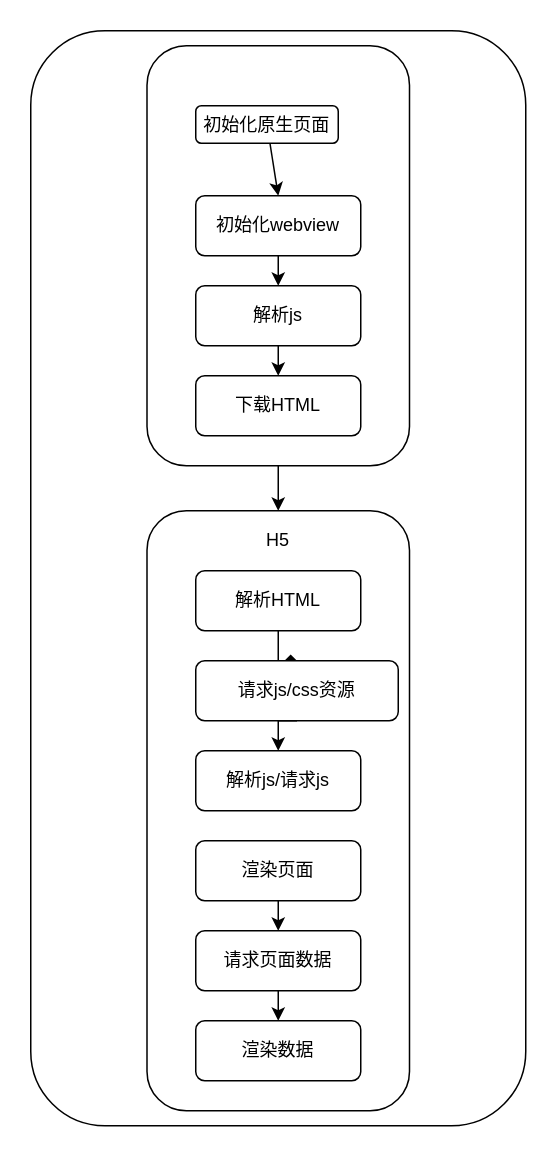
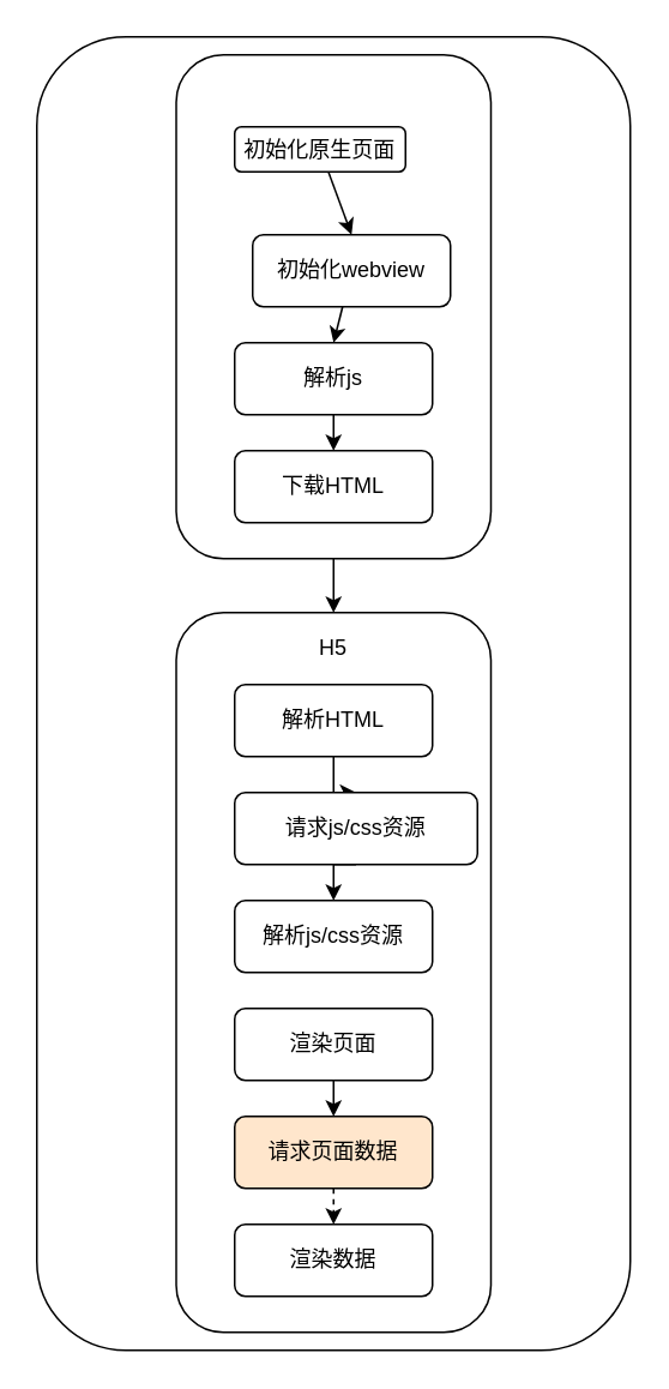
  <mxCell id="0" />
  <mxCell id="1" parent="0" />
  <mxCell id="2" value="" style="rounded=1;whiteSpace=wrap;html=1;" parent="1" vertex="1"><mxGeometry x="20" y="20" width="330" height="730" as="geometry" /></mxCell>
  <mxCell id="3" value="" style="rounded=1;whiteSpace=wrap;html=1;" parent="1" vertex="1"><mxGeometry x="97.5" y="30" width="175" height="280" as="geometry" /></mxCell>
  <mxCell id="4" style="edgeStyle=none;rounded=0;orthogonalLoop=1;jettySize=auto;html=1;entryX=0.5;entryY=0;entryDx=0;entryDy=0;" parent="1" source="5" target="7" edge="1"><mxGeometry relative="1" as="geometry" /></mxCell>
  <mxCell id="5" value="&lt;div class=&quot;lake-content&quot;&gt;&lt;span class=&quot;ne-text&quot;&gt;初始化原生页面&lt;/span&gt;&lt;/div&gt;" style="rounded=1;whiteSpace=wrap;html=1;" parent="1" vertex="1"><mxGeometry x="130" y="70" width="95" height="25" as="geometry" /></mxCell>
  <mxCell id="6" style="edgeStyle=none;rounded=0;orthogonalLoop=1;jettySize=auto;html=1;entryX=0.5;entryY=0;entryDx=0;entryDy=0;" parent="1" source="7" target="9" edge="1"><mxGeometry relative="1" as="geometry" /></mxCell>
- <mxCell id="7" value="&lt;div class=&quot;lake-content&quot;&gt;&lt;div class=&quot;lake-content&quot;&gt;&lt;span class=&quot;ne-text&quot;&gt;初始化webview&lt;/span&gt;&lt;/div&gt;&lt;/div&gt;" style="rounded=1;whiteSpace=wrap;html=1;" parent="1" vertex="1"><mxGeometry x="130" y="130" width="110" height="40" as="geometry" /></mxCell>
+ <mxCell id="7" value="&lt;div class=&quot;lake-content&quot;&gt;&lt;div class=&quot;lake-content&quot;&gt;&lt;span class=&quot;ne-text&quot;&gt;初始化webview&lt;/span&gt;&lt;/div&gt;&lt;/div&gt;" style="rounded=1;whiteSpace=wrap;html=1;" parent="1" vertex="1"><mxGeometry x="140" y="130" width="110" height="40" as="geometry" /></mxCell>
  <mxCell id="8" style="edgeStyle=none;rounded=0;orthogonalLoop=1;jettySize=auto;html=1;" parent="1" source="9" target="10" edge="1"><mxGeometry relative="1" as="geometry" /></mxCell>
  <mxCell id="9" value="&lt;div class=&quot;lake-content&quot;&gt;&lt;div class=&quot;lake-content&quot;&gt;&lt;div class=&quot;lake-content&quot;&gt;&lt;span class=&quot;ne-text&quot;&gt;解析js&lt;/span&gt;&lt;/div&gt;&lt;/div&gt;&lt;/div&gt;" style="rounded=1;whiteSpace=wrap;html=1;" parent="1" vertex="1"><mxGeometry x="130" y="190" width="110" height="40" as="geometry" /></mxCell>
  <mxCell id="10" value="&lt;div class=&quot;lake-content&quot;&gt;&lt;div class=&quot;lake-content&quot;&gt;&lt;div class=&quot;lake-content&quot;&gt;&lt;div class=&quot;lake-content&quot;&gt;&lt;span class=&quot;ne-text&quot;&gt;下载HTML&lt;/span&gt;&lt;/div&gt;&lt;/div&gt;&lt;/div&gt;&lt;/div&gt;" style="rounded=1;whiteSpace=wrap;html=1;" parent="1" vertex="1"><mxGeometry x="130" y="250" width="110" height="40" as="geometry" /></mxCell>
  <mxCell id="11" value="" style="rounded=1;whiteSpace=wrap;html=1;" parent="1" vertex="1"><mxGeometry x="97.5" y="340" width="175" height="400" as="geometry" /></mxCell>
  <mxCell id="12" style="edgeStyle=none;rounded=0;orthogonalLoop=1;jettySize=auto;html=1;exitX=0.5;exitY=1;exitDx=0;exitDy=0;entryX=0.5;entryY=0;entryDx=0;entryDy=0;" parent="1" source="3" target="11" edge="1"><mxGeometry relative="1" as="geometry"><mxPoint x="195" y="240" as="sourcePoint" /><mxPoint x="290" y="370" as="targetPoint" /></mxGeometry></mxCell>
- <mxCell id="13" style="edgeStyle=orthogonalEdgeStyle;rounded=0;orthogonalLoop=1;jettySize=auto;html=1;endArrow=diamond;" edge="1" parent="1" source="14" target="17"><mxGeometry relative="1" as="geometry" /></mxCell>
+ <mxCell id="13" style="edgeStyle=orthogonalEdgeStyle;rounded=0;orthogonalLoop=1;jettySize=auto;html=1;" edge="1" parent="1" source="14" target="17"><mxGeometry relative="1" as="geometry" /></mxCell>
  <mxCell id="14" value="&lt;div class=&quot;lake-content&quot;&gt;&lt;div class=&quot;lake-content&quot;&gt;&lt;div class=&quot;lake-content&quot;&gt;&lt;div class=&quot;lake-content&quot;&gt;&lt;div class=&quot;lake-content&quot;&gt;&lt;span class=&quot;ne-text&quot;&gt;解析HTML&lt;/span&gt;&lt;/div&gt;&lt;/div&gt;&lt;/div&gt;&lt;/div&gt;&lt;/div&gt;" style="rounded=1;whiteSpace=wrap;html=1;" parent="1" vertex="1"><mxGeometry x="130" y="380" width="110" height="40" as="geometry" /></mxCell>
  <mxCell id="15" value="H5" style="text;html=1;strokeColor=none;fillColor=none;align=center;verticalAlign=middle;whiteSpace=wrap;rounded=0;" parent="1" vertex="1"><mxGeometry x="165" y="350" width="40" height="20" as="geometry" /></mxCell>
  <mxCell id="16" style="edgeStyle=orthogonalEdgeStyle;rounded=0;orthogonalLoop=1;jettySize=auto;html=1;exitX=0.5;exitY=1;exitDx=0;exitDy=0;entryX=0.5;entryY=0;entryDx=0;entryDy=0;" edge="1" parent="1" source="17" target="18"><mxGeometry relative="1" as="geometry" /></mxCell>
  <mxCell id="17" value="&lt;div class=&quot;lake-content&quot;&gt;&lt;div class=&quot;lake-content&quot;&gt;&lt;div class=&quot;lake-content&quot;&gt;&lt;div class=&quot;lake-content&quot;&gt;&lt;div class=&quot;lake-content&quot;&gt;&lt;div class=&quot;lake-content&quot;&gt;&lt;span class=&quot;ne-text&quot;&gt;请求js/css资源&lt;/span&gt;&lt;/div&gt;&lt;/div&gt;&lt;/div&gt;&lt;/div&gt;&lt;/div&gt;&lt;/div&gt;" style="rounded=1;whiteSpace=wrap;html=1;" parent="1" vertex="1"><mxGeometry x="130" y="440" width="135" height="40" as="geometry" /></mxCell>
- <mxCell id="18" value="&lt;div class=&quot;lake-content&quot;&gt;&lt;div class=&quot;lake-content&quot;&gt;&lt;div class=&quot;lake-content&quot;&gt;&lt;div class=&quot;lake-content&quot;&gt;&lt;div class=&quot;lake-content&quot;&gt;&lt;div class=&quot;lake-content&quot;&gt;&lt;span class=&quot;ne-text&quot;&gt;解析js/请求js&lt;/span&gt;&lt;/div&gt;&lt;/div&gt;&lt;/div&gt;&lt;/div&gt;&lt;/div&gt;&lt;/div&gt;" style="rounded=1;whiteSpace=wrap;html=1;" parent="1" vertex="1"><mxGeometry x="130" y="500" width="110" height="40" as="geometry" /></mxCell>
+ <mxCell id="18" value="&lt;div class=&quot;lake-content&quot;&gt;&lt;div class=&quot;lake-content&quot;&gt;&lt;div class=&quot;lake-content&quot;&gt;&lt;div class=&quot;lake-content&quot;&gt;&lt;div class=&quot;lake-content&quot;&gt;&lt;div class=&quot;lake-content&quot;&gt;&lt;span class=&quot;ne-text&quot;&gt;解析js/css资源&lt;/span&gt;&lt;/div&gt;&lt;/div&gt;&lt;/div&gt;&lt;/div&gt;&lt;/div&gt;&lt;/div&gt;" style="rounded=1;whiteSpace=wrap;html=1;" parent="1" vertex="1"><mxGeometry x="130" y="500" width="110" height="40" as="geometry" /></mxCell>
  <mxCell id="19" style="edgeStyle=orthogonalEdgeStyle;rounded=0;orthogonalLoop=1;jettySize=auto;html=1;exitX=0.5;exitY=1;exitDx=0;exitDy=0;entryX=0.5;entryY=0;entryDx=0;entryDy=0;" edge="1" parent="1" source="20" target="22"><mxGeometry relative="1" as="geometry" /></mxCell>
  <mxCell id="20" value="&lt;div class=&quot;lake-content&quot;&gt;&lt;div class=&quot;lake-content&quot;&gt;&lt;div class=&quot;lake-content&quot;&gt;&lt;div class=&quot;lake-content&quot;&gt;&lt;div class=&quot;lake-content&quot;&gt;&lt;div class=&quot;lake-content&quot;&gt;&lt;span class=&quot;ne-text&quot;&gt;渲染页面&lt;/span&gt;&lt;/div&gt;&lt;/div&gt;&lt;/div&gt;&lt;/div&gt;&lt;/div&gt;&lt;/div&gt;" style="rounded=1;whiteSpace=wrap;html=1;" parent="1" vertex="1"><mxGeometry x="130" y="560" width="110" height="40" as="geometry" /></mxCell>
- <mxCell id="21" style="edgeStyle=orthogonalEdgeStyle;rounded=0;orthogonalLoop=1;jettySize=auto;html=1;exitX=0.5;exitY=1;exitDx=0;exitDy=0;entryX=0.5;entryY=0;entryDx=0;entryDy=0;" edge="1" parent="1" source="22" target="23"><mxGeometry relative="1" as="geometry" /></mxCell>
- <mxCell id="22" value="&lt;div class=&quot;lake-content&quot;&gt;&lt;div class=&quot;lake-content&quot;&gt;&lt;div class=&quot;lake-content&quot;&gt;&lt;div class=&quot;lake-content&quot;&gt;&lt;div class=&quot;lake-content&quot;&gt;&lt;div class=&quot;lake-content&quot;&gt;&lt;div class=&quot;lake-content&quot;&gt;&lt;span class=&quot;ne-text&quot;&gt;请求页面数据&lt;/span&gt;&lt;/div&gt;&lt;/div&gt;&lt;/div&gt;&lt;/div&gt;&lt;/div&gt;&lt;/div&gt;&lt;/div&gt;" style="rounded=1;whiteSpace=wrap;html=1;" parent="1" vertex="1"><mxGeometry x="130" y="620" width="110" height="40" as="geometry" /></mxCell>
+ <mxCell id="21" style="edgeStyle=orthogonalEdgeStyle;rounded=0;orthogonalLoop=1;jettySize=auto;html=1;exitX=0.5;exitY=1;exitDx=0;exitDy=0;entryX=0.5;entryY=0;entryDx=0;entryDy=0;dashed=1;" edge="1" parent="1" source="22" target="23"><mxGeometry relative="1" as="geometry" /></mxCell>
+ <mxCell id="22" value="&lt;div class=&quot;lake-content&quot;&gt;&lt;div class=&quot;lake-content&quot;&gt;&lt;div class=&quot;lake-content&quot;&gt;&lt;div class=&quot;lake-content&quot;&gt;&lt;div class=&quot;lake-content&quot;&gt;&lt;div class=&quot;lake-content&quot;&gt;&lt;div class=&quot;lake-content&quot;&gt;&lt;span class=&quot;ne-text&quot;&gt;请求页面数据&lt;/span&gt;&lt;/div&gt;&lt;/div&gt;&lt;/div&gt;&lt;/div&gt;&lt;/div&gt;&lt;/div&gt;&lt;/div&gt;" style="rounded=1;whiteSpace=wrap;html=1;fillColor=#ffe6cc;" parent="1" vertex="1"><mxGeometry x="130" y="620" width="110" height="40" as="geometry" /></mxCell>
  <mxCell id="23" value="&lt;div class=&quot;lake-content&quot;&gt;&lt;div class=&quot;lake-content&quot;&gt;&lt;div class=&quot;lake-content&quot;&gt;&lt;div class=&quot;lake-content&quot;&gt;&lt;div class=&quot;lake-content&quot;&gt;&lt;div class=&quot;lake-content&quot;&gt;&lt;div class=&quot;lake-content&quot;&gt;&lt;div class=&quot;lake-content&quot;&gt;&lt;span class=&quot;ne-text&quot;&gt;渲染数据&lt;/span&gt;&lt;/div&gt;&lt;/div&gt;&lt;/div&gt;&lt;/div&gt;&lt;/div&gt;&lt;/div&gt;&lt;/div&gt;&lt;/div&gt;" style="rounded=1;whiteSpace=wrap;html=1;" parent="1" vertex="1"><mxGeometry x="130" y="680" width="110" height="40" as="geometry" /></mxCell>
